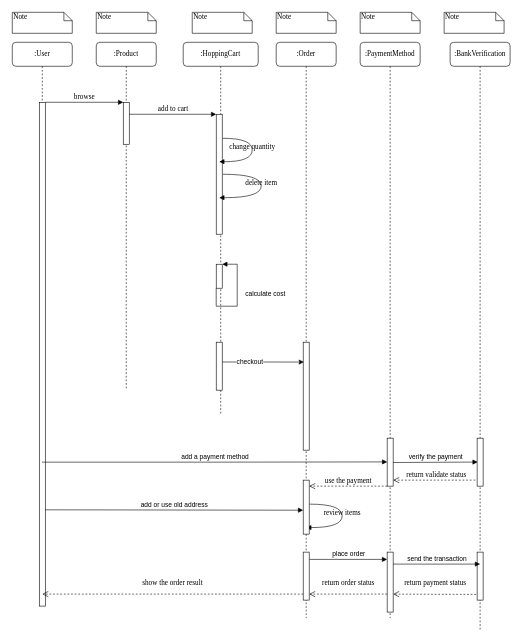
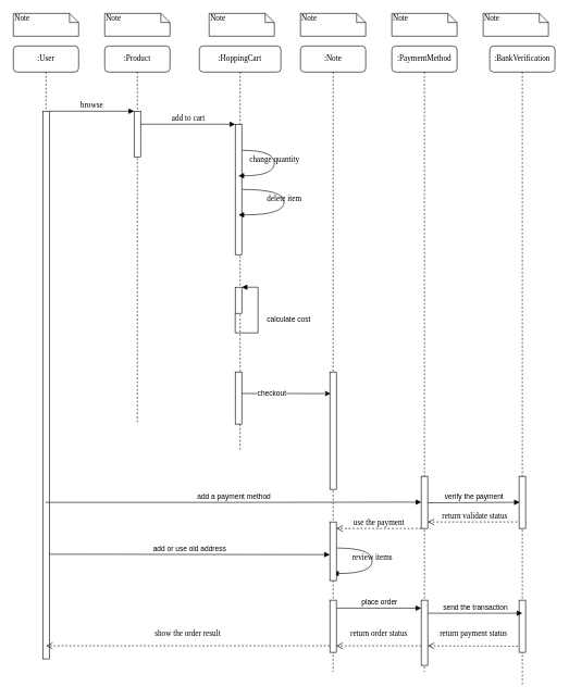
  <mxCell id="0" />
  <mxCell id="1" parent="0" />
  <mxCell id="2" value=":Product" style="shape=umlLifeline;perimeter=lifelinePerimeter;whiteSpace=wrap;html=1;container=1;collapsible=0;recursiveResize=0;outlineConnect=0;rounded=1;shadow=0;comic=0;labelBackgroundColor=none;strokeWidth=1;fontFamily=Verdana;fontSize=12;align=center;" parent="1" vertex="1"><mxGeometry x="160" y="70" width="100" height="580" as="geometry" /></mxCell>
  <mxCell id="3" value="" style="html=1;points=[];perimeter=orthogonalPerimeter;rounded=0;shadow=0;comic=0;labelBackgroundColor=none;strokeWidth=1;fontFamily=Verdana;fontSize=12;align=center;" parent="2" vertex="1"><mxGeometry x="45" y="100" width="10" height="70" as="geometry" /></mxCell>
  <mxCell id="4" value=":HoppingCart&lt;br&gt;" style="shape=umlLifeline;perimeter=lifelinePerimeter;whiteSpace=wrap;html=1;container=1;collapsible=0;recursiveResize=0;outlineConnect=0;rounded=1;shadow=0;comic=0;labelBackgroundColor=none;strokeWidth=1;fontFamily=Verdana;fontSize=12;align=center;" parent="1" vertex="1"><mxGeometry x="305" y="70" width="125" height="620" as="geometry" /></mxCell>
  <mxCell id="5" value="" style="html=1;points=[];perimeter=orthogonalPerimeter;rounded=0;shadow=0;comic=0;labelBackgroundColor=none;strokeWidth=1;fontFamily=Verdana;fontSize=12;align=center;" parent="4" vertex="1"><mxGeometry x="55" y="120" width="10" height="200" as="geometry" /></mxCell>
  <mxCell id="6" value="" style="html=1;points=[];perimeter=orthogonalPerimeter;" vertex="1" parent="4"><mxGeometry x="55" y="370" width="10" height="40" as="geometry" /></mxCell>
  <mxCell id="7" value="calculate cost" style="edgeStyle=orthogonalEdgeStyle;html=1;align=left;spacingLeft=2;endArrow=block;rounded=0;" edge="1" target="6" parent="4" source="6"><mxGeometry x="0.062" y="-10" relative="1" as="geometry"><mxPoint x="55" y="440" as="sourcePoint" /><Array as="points"><mxPoint x="55" y="440" /><mxPoint x="90" y="440" /><mxPoint x="90" y="370" /></Array><mxPoint as="offset" /></mxGeometry></mxCell>
  <mxCell id="8" value="delete item" style="html=1;verticalAlign=bottom;endArrow=block;labelBackgroundColor=none;fontFamily=Verdana;fontSize=12;elbow=vertical;edgeStyle=orthogonalEdgeStyle;curved=1;exitX=1.066;exitY=0.713;exitPerimeter=0;" edge="1" parent="4"><mxGeometry relative="1" as="geometry"><mxPoint x="65.66" y="220.01" as="sourcePoint" /><mxPoint x="60" y="259.1" as="targetPoint" /><Array as="points"><mxPoint x="130" y="220" /><mxPoint x="130" y="259" /></Array></mxGeometry></mxCell>
  <mxCell id="9" value="change quantity" style="html=1;verticalAlign=bottom;endArrow=block;labelBackgroundColor=none;fontFamily=Verdana;fontSize=12;elbow=vertical;edgeStyle=orthogonalEdgeStyle;curved=1;exitX=1.066;exitY=0.713;exitPerimeter=0;" edge="1" parent="4"><mxGeometry relative="1" as="geometry"><mxPoint x="65.66" y="160.01" as="sourcePoint" /><mxPoint x="60" y="199.1" as="targetPoint" /><Array as="points"><mxPoint x="115" y="160.1" /><mxPoint x="115" y="199.1" /></Array></mxGeometry></mxCell>
  <mxCell id="10" value="" style="html=1;points=[];perimeter=orthogonalPerimeter;" vertex="1" parent="4"><mxGeometry x="55" y="500" width="10" height="80" as="geometry" /></mxCell>
- <mxCell id="11" value=":Order" style="shape=umlLifeline;perimeter=lifelinePerimeter;whiteSpace=wrap;html=1;container=1;collapsible=0;recursiveResize=0;outlineConnect=0;rounded=1;shadow=0;comic=0;labelBackgroundColor=none;strokeWidth=1;fontFamily=Verdana;fontSize=12;align=center;" parent="1" vertex="1"><mxGeometry x="460" y="70" width="100" height="960" as="geometry" /></mxCell>
+ <mxCell id="11" value=":Note" style="shape=umlLifeline;perimeter=lifelinePerimeter;whiteSpace=wrap;html=1;container=1;collapsible=0;recursiveResize=0;outlineConnect=0;rounded=1;shadow=0;comic=0;labelBackgroundColor=none;strokeWidth=1;fontFamily=Verdana;fontSize=12;align=center;" parent="1" vertex="1"><mxGeometry x="460" y="70" width="100" height="960" as="geometry" /></mxCell>
  <mxCell id="12" value="review items" style="html=1;verticalAlign=bottom;endArrow=block;labelBackgroundColor=none;fontFamily=Verdana;fontSize=12;elbow=vertical;edgeStyle=orthogonalEdgeStyle;curved=1;exitX=1.066;exitY=0.713;exitPerimeter=0;" edge="1" parent="11"><mxGeometry relative="1" as="geometry"><mxPoint x="55.66" y="770.01" as="sourcePoint" /><mxPoint x="50" y="809.1" as="targetPoint" /><Array as="points"><mxPoint x="110" y="770" /><mxPoint x="110" y="809" /></Array></mxGeometry></mxCell>
  <mxCell id="13" value="" style="html=1;points=[];perimeter=orthogonalPerimeter;" vertex="1" parent="11"><mxGeometry x="45" y="850" width="10" height="80" as="geometry" /></mxCell>
  <mxCell id="14" value=":PaymentMethod" style="shape=umlLifeline;perimeter=lifelinePerimeter;whiteSpace=wrap;html=1;container=1;collapsible=0;recursiveResize=0;outlineConnect=0;rounded=1;shadow=0;comic=0;labelBackgroundColor=none;strokeWidth=1;fontFamily=Verdana;fontSize=12;align=center;" parent="1" vertex="1"><mxGeometry x="600" y="70" width="100" height="960" as="geometry" /></mxCell>
  <mxCell id="15" value="" style="html=1;points=[];perimeter=orthogonalPerimeter;" vertex="1" parent="14"><mxGeometry x="45" y="850" width="10" height="100" as="geometry" /></mxCell>
  <mxCell id="16" value="" style="html=1;points=[];perimeter=orthogonalPerimeter;" vertex="1" parent="14"><mxGeometry x="45" y="660" width="10" height="80" as="geometry" /></mxCell>
  <mxCell id="17" value="return validate status" style="html=1;verticalAlign=bottom;endArrow=open;dashed=1;endSize=8;labelBackgroundColor=none;fontFamily=Verdana;fontSize=12;edgeStyle=elbowEdgeStyle;elbow=vertical;exitX=0.14;exitY=0.847;exitDx=0;exitDy=0;exitPerimeter=0;" edge="1" parent="14" source="20"><mxGeometry relative="1" as="geometry"><mxPoint x="55" y="730" as="targetPoint" /><Array as="points"><mxPoint x="130" y="730" /><mxPoint x="160" y="730" /></Array><mxPoint x="185" y="730" as="sourcePoint" /></mxGeometry></mxCell>
  <mxCell id="18" value="return payment status" style="html=1;verticalAlign=bottom;endArrow=open;dashed=1;endSize=8;labelBackgroundColor=none;fontFamily=Verdana;fontSize=12;edgeStyle=elbowEdgeStyle;elbow=vertical;exitX=-0.18;exitY=0.882;exitDx=0;exitDy=0;exitPerimeter=0;" edge="1" parent="14" source="21"><mxGeometry y="-10" relative="1" as="geometry"><mxPoint x="55" y="920" as="targetPoint" /><Array as="points"><mxPoint x="130" y="920" /><mxPoint x="160" y="920" /></Array><mxPoint x="185" y="920" as="sourcePoint" /><mxPoint as="offset" /></mxGeometry></mxCell>
  <mxCell id="19" value=":BankVerification" style="shape=umlLifeline;perimeter=lifelinePerimeter;whiteSpace=wrap;html=1;container=1;collapsible=0;recursiveResize=0;outlineConnect=0;rounded=1;shadow=0;comic=0;labelBackgroundColor=none;strokeWidth=1;fontFamily=Verdana;fontSize=12;align=center;" parent="1" vertex="1"><mxGeometry x="750" y="70" width="100" height="980" as="geometry" /></mxCell>
  <mxCell id="20" value="" style="html=1;points=[];perimeter=orthogonalPerimeter;" vertex="1" parent="19"><mxGeometry x="45" y="660" width="10" height="80" as="geometry" /></mxCell>
  <mxCell id="21" value="" style="html=1;points=[];perimeter=orthogonalPerimeter;" vertex="1" parent="19"><mxGeometry x="45" y="850" width="10" height="80" as="geometry" /></mxCell>
  <mxCell id="22" value=":User" style="shape=umlLifeline;perimeter=lifelinePerimeter;whiteSpace=wrap;html=1;container=1;collapsible=0;recursiveResize=0;outlineConnect=0;rounded=1;shadow=0;comic=0;labelBackgroundColor=none;strokeWidth=1;fontFamily=Verdana;fontSize=12;align=center;" parent="1" vertex="1"><mxGeometry x="20" y="70" width="100" height="940" as="geometry" /></mxCell>
  <mxCell id="23" value="" style="html=1;points=[];perimeter=orthogonalPerimeter;rounded=0;shadow=0;comic=0;labelBackgroundColor=none;strokeWidth=1;fontFamily=Verdana;fontSize=12;align=center;" parent="22" vertex="1"><mxGeometry x="45" y="100" width="10" height="840" as="geometry" /></mxCell>
  <mxCell id="24" value="" style="html=1;points=[];perimeter=orthogonalPerimeter;rounded=0;shadow=0;comic=0;labelBackgroundColor=none;strokeWidth=1;fontFamily=Verdana;fontSize=12;align=center;" parent="1" vertex="1"><mxGeometry x="505" y="570" width="10" height="180" as="geometry" /></mxCell>
  <mxCell id="25" value="browse" style="html=1;verticalAlign=bottom;endArrow=block;entryX=0;entryY=0;labelBackgroundColor=none;fontFamily=Verdana;fontSize=12;edgeStyle=elbowEdgeStyle;elbow=vertical;" parent="1" source="23" target="3" edge="1"><mxGeometry relative="1" as="geometry"><mxPoint x="140" y="180" as="sourcePoint" /></mxGeometry></mxCell>
  <mxCell id="26" value="add to cart" style="html=1;verticalAlign=bottom;endArrow=block;entryX=0;entryY=0;labelBackgroundColor=none;fontFamily=Verdana;fontSize=12;edgeStyle=elbowEdgeStyle;elbow=vertical;" parent="1" source="3" target="5" edge="1"><mxGeometry relative="1" as="geometry"><mxPoint x="290" y="190" as="sourcePoint" /></mxGeometry></mxCell>
  <mxCell id="27" value="Note" style="shape=note;whiteSpace=wrap;html=1;size=14;verticalAlign=top;align=left;spacingTop=-6;rounded=0;shadow=0;comic=0;labelBackgroundColor=none;strokeWidth=1;fontFamily=Verdana;fontSize=12" parent="1" vertex="1"><mxGeometry x="20" y="20" width="100" height="35" as="geometry" /></mxCell>
  <mxCell id="28" value="Note" style="shape=note;whiteSpace=wrap;html=1;size=14;verticalAlign=top;align=left;spacingTop=-6;rounded=0;shadow=0;comic=0;labelBackgroundColor=none;strokeWidth=1;fontFamily=Verdana;fontSize=12" parent="1" vertex="1"><mxGeometry x="160" y="20" width="100" height="35" as="geometry" /></mxCell>
  <mxCell id="29" value="Note" style="shape=note;whiteSpace=wrap;html=1;size=14;verticalAlign=top;align=left;spacingTop=-6;rounded=0;shadow=0;comic=0;labelBackgroundColor=none;strokeWidth=1;fontFamily=Verdana;fontSize=12" parent="1" vertex="1"><mxGeometry x="320" y="20" width="100" height="35" as="geometry" /></mxCell>
  <mxCell id="30" value="Note" style="shape=note;whiteSpace=wrap;html=1;size=14;verticalAlign=top;align=left;spacingTop=-6;rounded=0;shadow=0;comic=0;labelBackgroundColor=none;strokeWidth=1;fontFamily=Verdana;fontSize=12" parent="1" vertex="1"><mxGeometry x="460" y="20" width="100" height="35" as="geometry" /></mxCell>
  <mxCell id="31" value="Note" style="shape=note;whiteSpace=wrap;html=1;size=14;verticalAlign=top;align=left;spacingTop=-6;rounded=0;shadow=0;comic=0;labelBackgroundColor=none;strokeWidth=1;fontFamily=Verdana;fontSize=12" parent="1" vertex="1"><mxGeometry x="600" y="20" width="100" height="35" as="geometry" /></mxCell>
  <mxCell id="32" value="Note" style="shape=note;whiteSpace=wrap;html=1;size=14;verticalAlign=top;align=left;spacingTop=-6;rounded=0;shadow=0;comic=0;labelBackgroundColor=none;strokeWidth=1;fontFamily=Verdana;fontSize=12" parent="1" vertex="1"><mxGeometry x="740" y="20" width="100" height="35" as="geometry" /></mxCell>
  <mxCell id="33" value="" style="edgeStyle=orthogonalEdgeStyle;rounded=0;orthogonalLoop=1;jettySize=auto;html=1;entryX=0.1;entryY=0.184;entryDx=0;entryDy=0;entryPerimeter=0;" edge="1" parent="1" source="10" target="24"><mxGeometry relative="1" as="geometry"><mxPoint x="455" y="610" as="targetPoint" /><Array as="points"><mxPoint x="420" y="603" /><mxPoint x="420" y="603" /></Array></mxGeometry></mxCell>
  <mxCell id="34" value="checkout" style="edgeLabel;html=1;align=center;verticalAlign=middle;resizable=0;points=[];" vertex="1" connectable="0" parent="33"><mxGeometry x="-0.331" y="1" relative="1" as="geometry"><mxPoint as="offset" /></mxGeometry></mxCell>
  <mxCell id="35" value="" style="html=1;points=[];perimeter=orthogonalPerimeter;" vertex="1" parent="1"><mxGeometry x="505" y="800" width="10" height="90" as="geometry" /></mxCell>
  <mxCell id="36" value="add a payment method" style="html=1;verticalAlign=bottom;endArrow=block;rounded=0;entryX=0.02;entryY=0.495;entryDx=0;entryDy=0;entryPerimeter=0;" edge="1" parent="1" source="22" target="16"><mxGeometry width="80" relative="1" as="geometry"><mxPoint x="160" y="810" as="sourcePoint" /><mxPoint x="640" y="770" as="targetPoint" /><Array as="points"><mxPoint x="360" y="770" /></Array></mxGeometry></mxCell>
  <mxCell id="37" value="add or use old address" style="html=1;verticalAlign=bottom;endArrow=block;rounded=0;exitX=0.98;exitY=0.888;exitDx=0;exitDy=0;exitPerimeter=0;" edge="1" parent="1"><mxGeometry width="80" relative="1" as="geometry"><mxPoint x="74.8" y="849.5" as="sourcePoint" /><mxPoint x="505" y="850.14" as="targetPoint" /></mxGeometry></mxCell>
  <mxCell id="38" value="place order" style="html=1;verticalAlign=bottom;endArrow=block;rounded=0;exitX=1.06;exitY=0.152;exitDx=0;exitDy=0;exitPerimeter=0;" edge="1" parent="1" source="13" target="15"><mxGeometry width="80" relative="1" as="geometry"><mxPoint x="520" y="930" as="sourcePoint" /><mxPoint x="600" y="930" as="targetPoint" /></mxGeometry></mxCell>
  <mxCell id="39" value="use the payment" style="html=1;verticalAlign=bottom;endArrow=open;dashed=1;endSize=8;labelBackgroundColor=none;fontFamily=Verdana;fontSize=12;edgeStyle=elbowEdgeStyle;elbow=vertical;" edge="1" parent="1"><mxGeometry relative="1" as="geometry"><mxPoint x="515" y="810" as="targetPoint" /><Array as="points"><mxPoint x="590" y="810" /><mxPoint x="620" y="810" /></Array><mxPoint x="645" y="810" as="sourcePoint" /></mxGeometry></mxCell>
  <mxCell id="40" value="verify the payment" style="html=1;verticalAlign=bottom;endArrow=block;rounded=0;entryX=0.1;entryY=0.498;entryDx=0;entryDy=0;entryPerimeter=0;exitX=0.98;exitY=0.508;exitDx=0;exitDy=0;exitPerimeter=0;" edge="1" parent="1" source="16" target="20"><mxGeometry width="80" relative="1" as="geometry"><mxPoint x="670" y="770" as="sourcePoint" /><mxPoint x="740" y="770" as="targetPoint" /></mxGeometry></mxCell>
  <mxCell id="41" value="send the transaction" style="html=1;verticalAlign=bottom;endArrow=block;rounded=0;entryX=0.5;entryY=0.25;entryDx=0;entryDy=0;entryPerimeter=0;" edge="1" parent="1" target="21"><mxGeometry width="80" relative="1" as="geometry"><mxPoint x="655" y="940" as="sourcePoint" /><mxPoint x="780" y="940" as="targetPoint" /></mxGeometry></mxCell>
  <mxCell id="42" value="return order status" style="html=1;verticalAlign=bottom;endArrow=open;dashed=1;endSize=8;labelBackgroundColor=none;fontFamily=Verdana;fontSize=12;edgeStyle=elbowEdgeStyle;elbow=vertical;" edge="1" parent="1"><mxGeometry y="-10" relative="1" as="geometry"><mxPoint x="515" y="990" as="targetPoint" /><Array as="points"><mxPoint x="590" y="990" /><mxPoint x="620" y="990" /></Array><mxPoint x="645" y="990" as="sourcePoint" /><mxPoint as="offset" /></mxGeometry></mxCell>
  <mxCell id="43" value="show the order result" style="html=1;verticalAlign=bottom;endArrow=open;dashed=1;endSize=8;labelBackgroundColor=none;fontFamily=Verdana;fontSize=12;edgeStyle=elbowEdgeStyle;elbow=vertical;entryX=0.5;entryY=0.976;entryDx=0;entryDy=0;entryPerimeter=0;" edge="1" parent="1" target="23"><mxGeometry y="-10" relative="1" as="geometry"><mxPoint x="80" y="990" as="targetPoint" /><Array as="points"><mxPoint x="480" y="990" /></Array><mxPoint x="505" y="990" as="sourcePoint" /><mxPoint as="offset" /></mxGeometry></mxCell>
